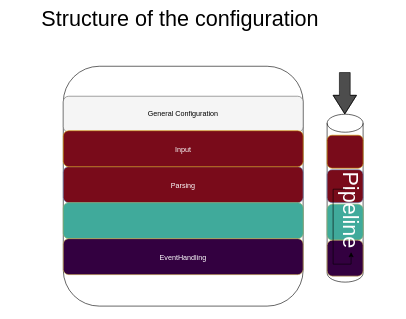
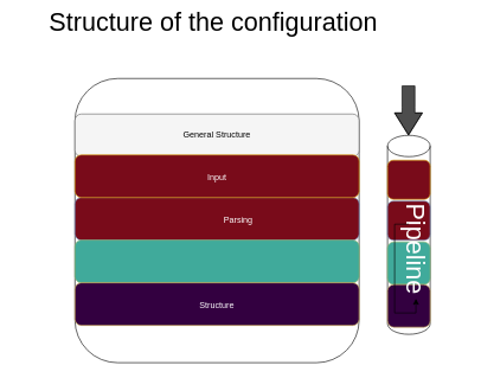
  <mxCell id="0" />
  <mxCell id="1" parent="0" />
  <mxCell id="2" value="" style="shape=cylinder3;whiteSpace=wrap;html=1;boundedLbl=1;backgroundOutline=1;size=15;rounded=1;" vertex="1" parent="1"><mxGeometry x="545" y="190" width="60" height="280" as="geometry" /></mxCell>
  <mxCell id="3" value="" style="rounded=1;whiteSpace=wrap;html=1;strokeColor=#d79b00;fillColor=#790B1A;" vertex="1" parent="1"><mxGeometry x="545" y="225" width="60" height="55" as="geometry" /></mxCell>
  <mxCell id="4" value="" style="whiteSpace=wrap;html=1;aspect=fixed;rounded=1;" vertex="1" parent="1"><mxGeometry x="105" y="110" width="400" height="400" as="geometry" /></mxCell>
  <mxCell id="5" value="" style="rounded=1;whiteSpace=wrap;html=1;fillColor=#f5f5f5;strokeColor=#666666;fontColor=#333333;" vertex="1" parent="1"><mxGeometry x="105" y="160" width="400" height="60" as="geometry" /></mxCell>
  <mxCell id="6" value="" style="rounded=1;whiteSpace=wrap;html=1;strokeColor=#6c8ebf;fillColor=#790b1a;" vertex="1" parent="1"><mxGeometry x="105" y="277.5" width="400" height="60" as="geometry" /></mxCell>
  <mxCell id="7" value="" style="rounded=1;whiteSpace=wrap;html=1;strokeColor=#82b366;fillColor=#40aa9b;" vertex="1" parent="1"><mxGeometry x="105" y="337.5" width="400" height="60" as="geometry" /></mxCell>
  <mxCell id="8" value="" style="rounded=1;whiteSpace=wrap;html=1;strokeColor=#d6b656;fillColor=#330040;" vertex="1" parent="1"><mxGeometry x="105" y="397.5" width="400" height="60" as="geometry" /></mxCell>
- <mxCell id="9" value="General Configuration" style="text;html=1;strokeColor=none;fillColor=none;align=center;verticalAlign=middle;whiteSpace=wrap;rounded=0;" vertex="1" parent="1"><mxGeometry x="230" y="180" width="150" height="20" as="geometry" /></mxCell>
- <mxCell id="10" value="&lt;div&gt;Parsing&lt;/div&gt;" style="text;html=1;strokeColor=none;fillColor=none;align=center;verticalAlign=middle;whiteSpace=wrap;rounded=0;fontColor=#FFFFFF;" vertex="1" parent="1"><mxGeometry x="230" y="300" width="150" height="20" as="geometry" /></mxCell>
- <mxCell id="11" value="&lt;div&gt;EventHandling&lt;/div&gt;" style="text;html=1;strokeColor=none;fillColor=none;align=center;verticalAlign=middle;whiteSpace=wrap;rounded=0;fontColor=#FFFFFF;" vertex="1" parent="1"><mxGeometry x="230" y="420" width="150" height="20" as="geometry" /></mxCell>
+ <mxCell id="9" value="General Structure" style="text;html=1;strokeColor=none;fillColor=none;align=center;verticalAlign=middle;whiteSpace=wrap;rounded=0;" vertex="1" parent="1"><mxGeometry x="230" y="180" width="150" height="20" as="geometry" /></mxCell>
+ <mxCell id="10" value="&lt;div&gt;Parsing&lt;/div&gt;" style="text;html=1;strokeColor=none;fillColor=none;align=center;verticalAlign=middle;whiteSpace=wrap;rounded=0;fontColor=#FFFFFF;" vertex="1" parent="1"><mxGeometry x="260" y="300" width="150" height="20" as="geometry" /></mxCell>
+ <mxCell id="11" value="&lt;div&gt;Structure&lt;/div&gt;" style="text;html=1;strokeColor=none;fillColor=none;align=center;verticalAlign=middle;whiteSpace=wrap;rounded=0;fontColor=#FFFFFF;" vertex="1" parent="1"><mxGeometry x="230" y="420" width="150" height="20" as="geometry" /></mxCell>
  <mxCell id="12" value="" style="rounded=1;whiteSpace=wrap;html=1;strokeColor=#6c8ebf;fillColor=#790B1A;" vertex="1" parent="1"><mxGeometry x="545" y="282.5" width="60" height="55" as="geometry" /></mxCell>
  <mxCell id="13" value="" style="rounded=1;whiteSpace=wrap;html=1;strokeColor=#82b366;fillColor=#40AA9B;" vertex="1" parent="1"><mxGeometry x="545" y="340" width="60" height="60" as="geometry" /></mxCell>
  <mxCell id="14" value="" style="rounded=1;whiteSpace=wrap;html=1;strokeColor=#d6b656;fillColor=#330040;" vertex="1" parent="1"><mxGeometry x="545" y="400" width="60" height="60" as="geometry" /></mxCell>
  <mxCell id="15" value="" style="shape=flexArrow;endArrow=classic;html=1;width=18;endSize=10;fillColor=#4D4D4D;" edge="1" parent="1"><mxGeometry width="50" height="50" relative="1" as="geometry"><mxPoint x="574.5" y="120" as="sourcePoint" /><mxPoint x="574.5" y="190" as="targetPoint" /><Array as="points"><mxPoint x="574.5" y="150" /></Array></mxGeometry></mxCell>
  <mxCell id="16" value="" style="rounded=1;whiteSpace=wrap;html=1;strokeColor=#d79b00;fillColor=#790b1a;" vertex="1" parent="1"><mxGeometry x="105" y="217.5" width="400" height="60" as="geometry" /></mxCell>
  <mxCell id="17" value="Pipeline" style="text;html=1;strokeColor=none;fillColor=none;align=center;verticalAlign=middle;whiteSpace=wrap;rounded=0;rotation=90;fontSize=36;imageAlign=center;fontColor=#FFFFFF;" vertex="1" parent="1"><mxGeometry x="515" y="340" width="140" height="20" as="geometry" /></mxCell>
  <mxCell id="18" value="Input" style="text;html=1;strokeColor=none;fillColor=none;align=center;verticalAlign=middle;whiteSpace=wrap;rounded=0;fontSize=12;fontColor=#FFFFFF;" vertex="1" parent="1"><mxGeometry x="285" y="240" width="40" height="20" as="geometry" /></mxCell>
  <mxCell id="19" value="Structure of the configuration" style="text;html=1;strokeColor=none;fillColor=none;align=center;verticalAlign=middle;whiteSpace=wrap;rounded=0;fontSize=36;" vertex="1" parent="1"><mxGeometry x="20" y="20" width="560" height="20" as="geometry" /></mxCell>
  <mxCell id="20" style="edgeStyle=orthogonalEdgeStyle;rounded=0;orthogonalLoop=1;jettySize=auto;html=1;exitX=0.25;exitY=1;exitDx=0;exitDy=0;fillColor=#4D4D4D;fontSize=36;fontColor=#FFFFFF;" edge="1" parent="1" source="17" target="17"><mxGeometry relative="1" as="geometry" /></mxCell>
